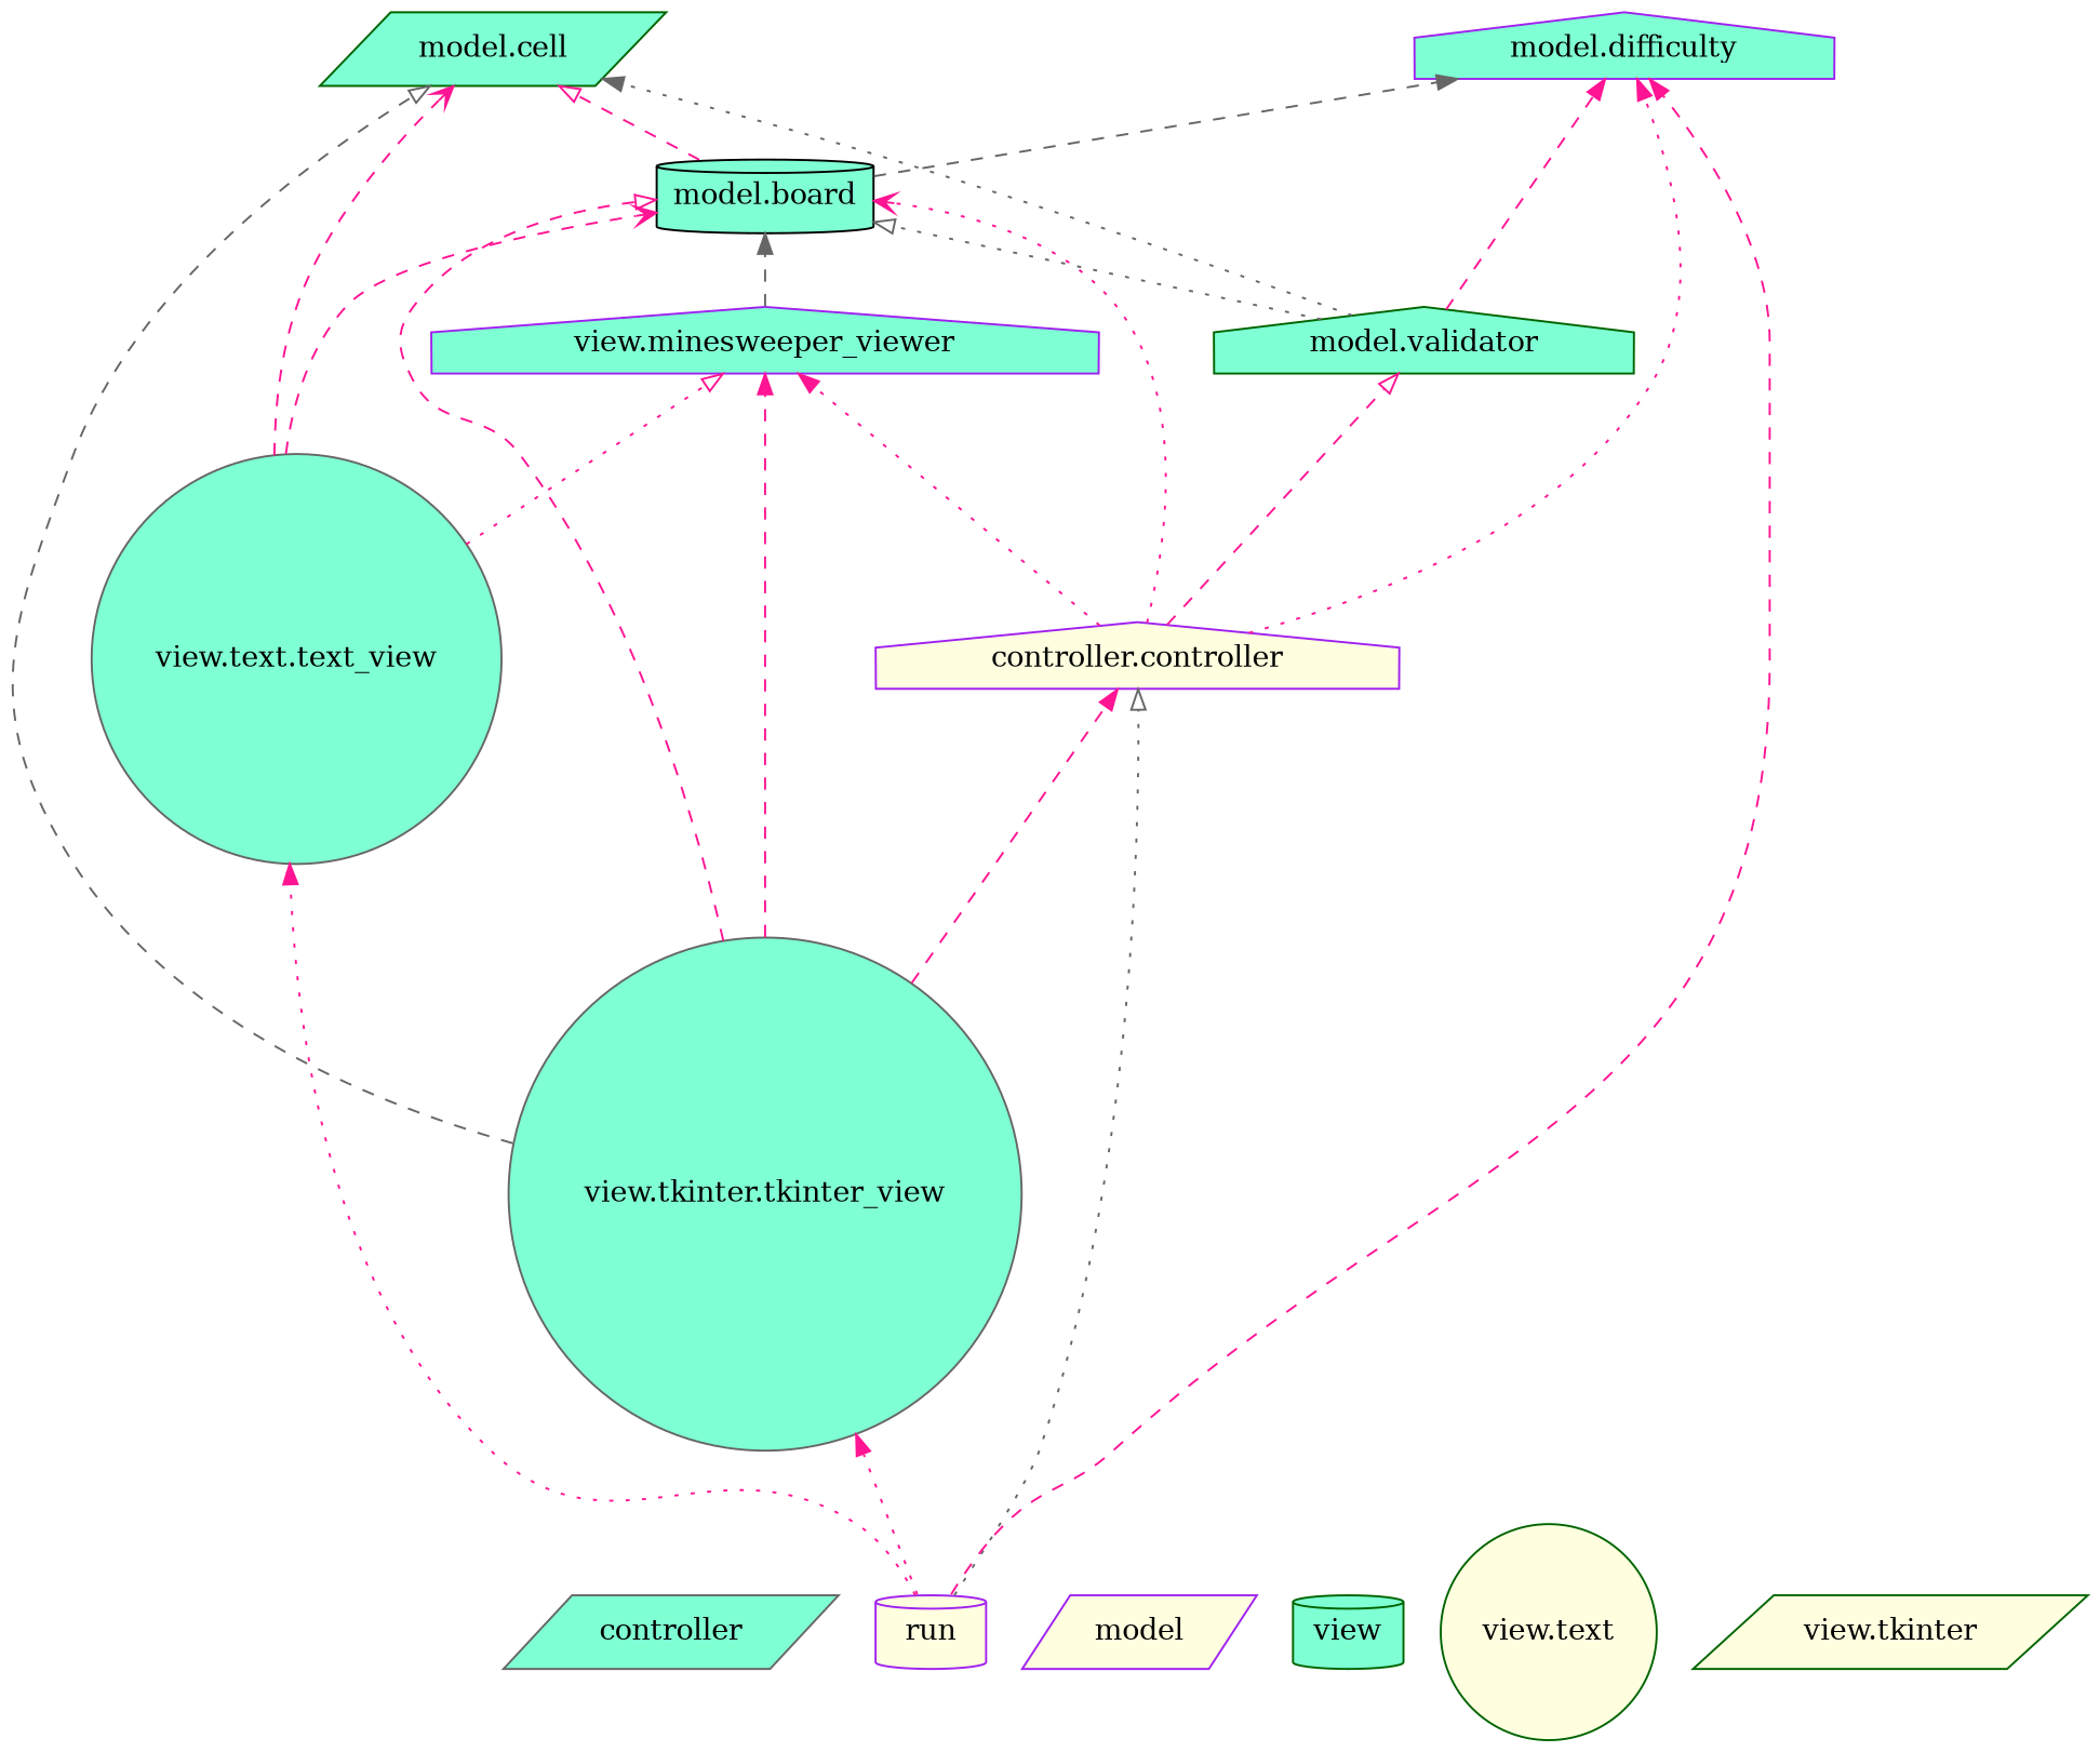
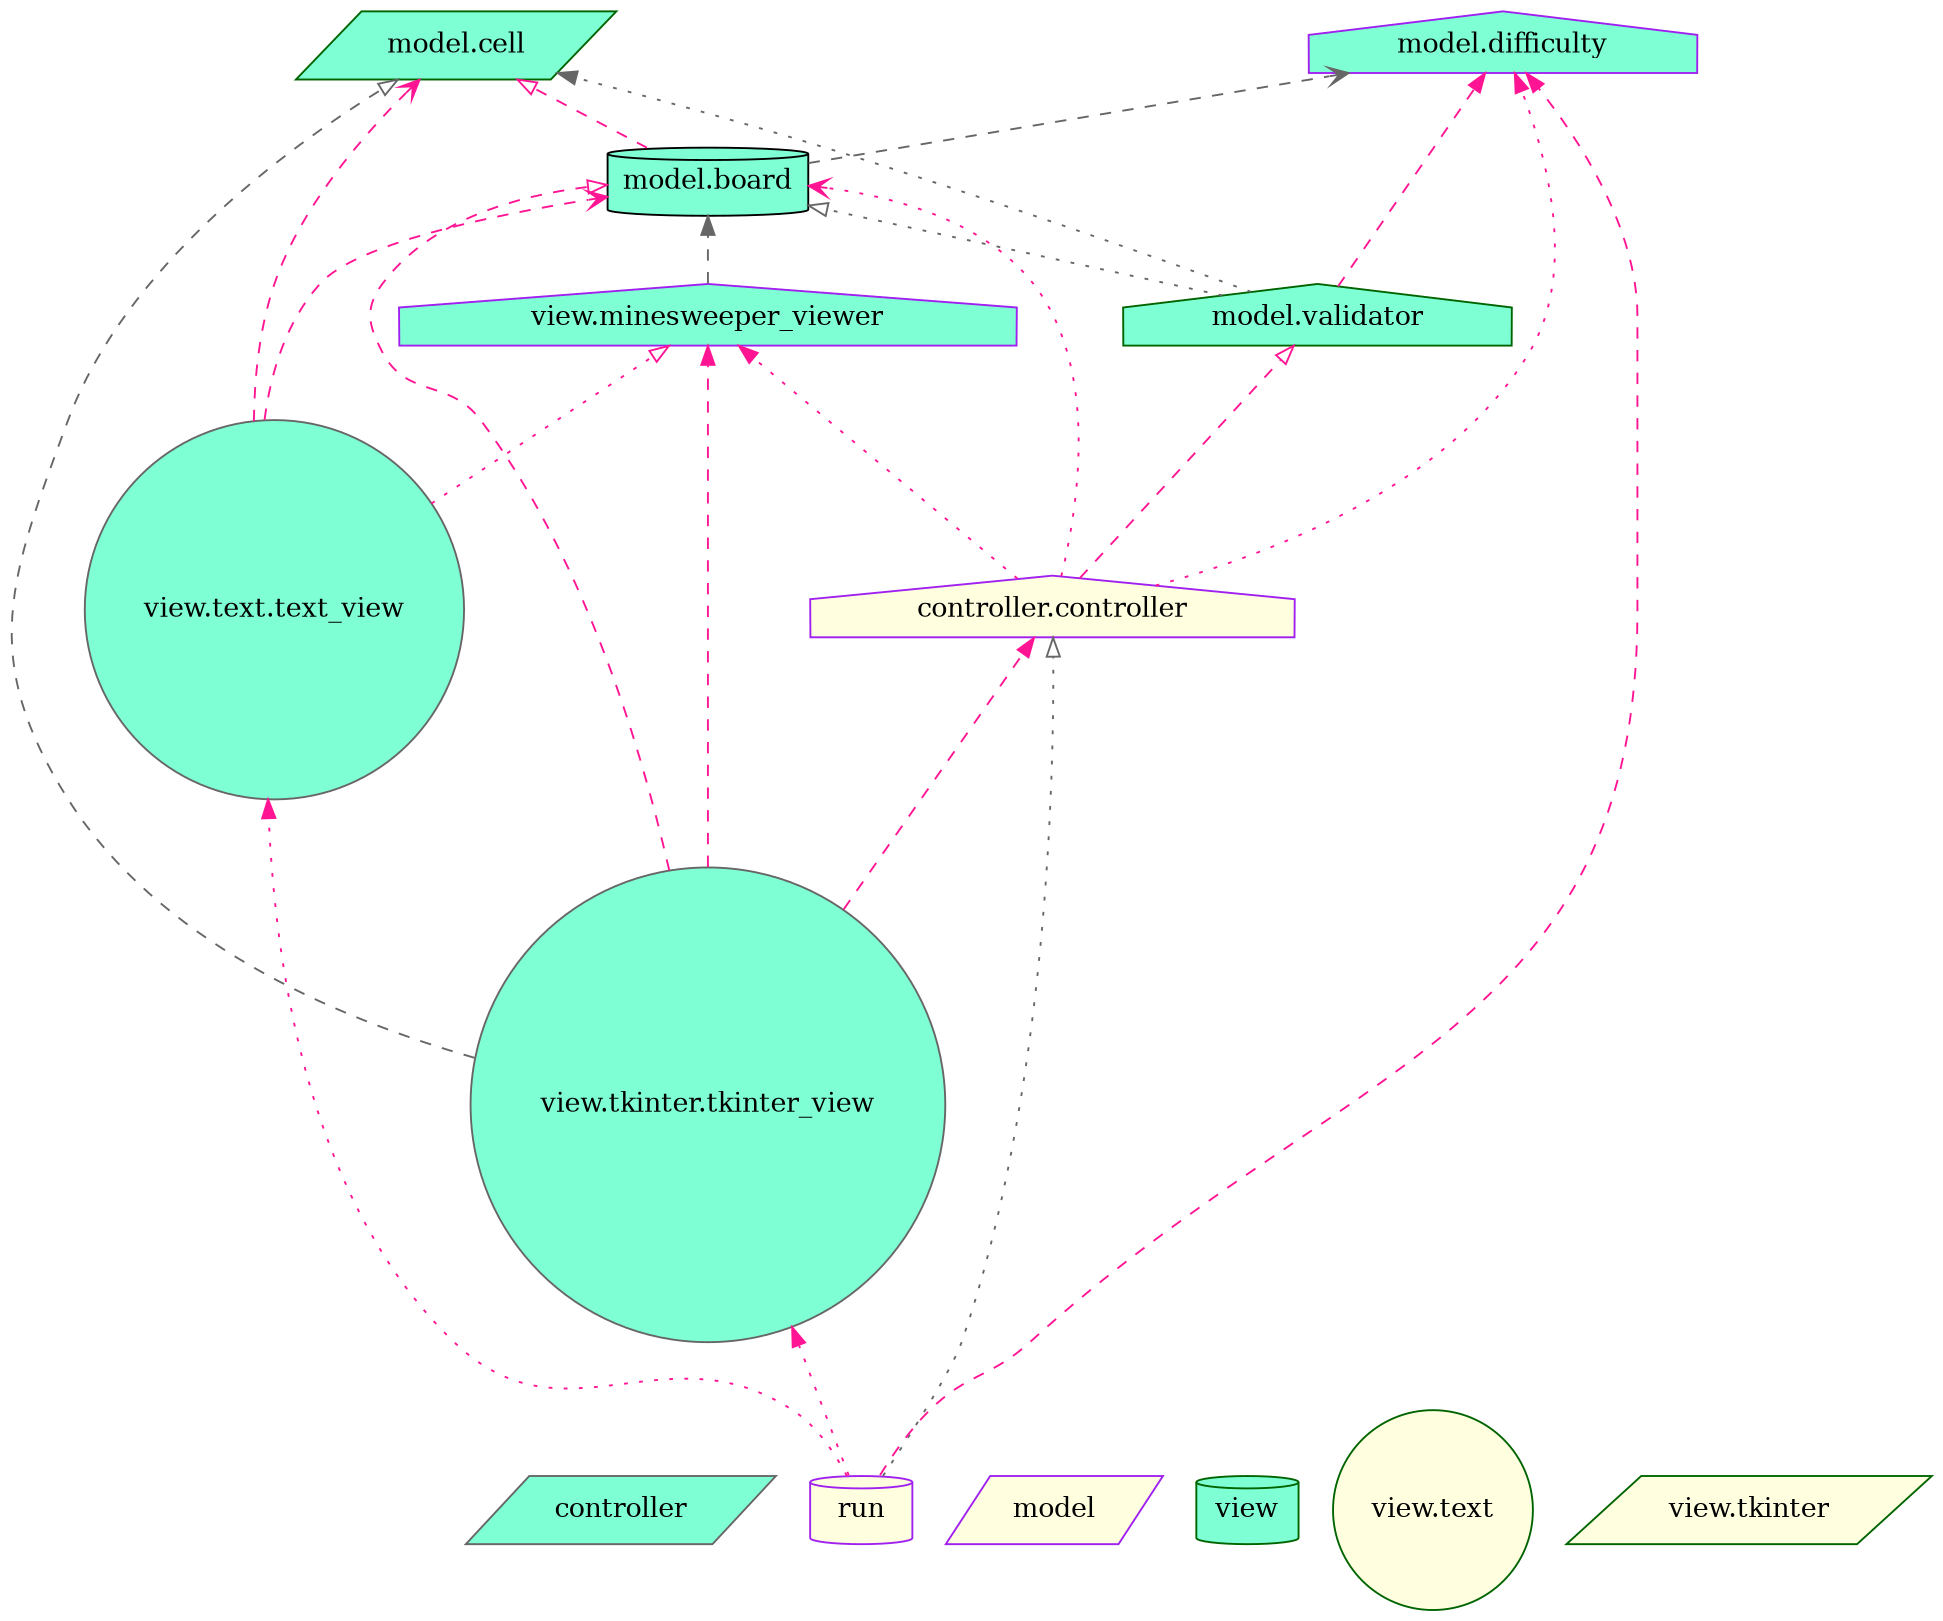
  digraph {
    rankdir=BT
    node [color=purple fillcolor=aquamarine shape=parallelogram style="solid,filled"]
    edge [arrowhead=normal arrowtail=none color=deeppink style=dashed]
    n1 [color=gray40 label=controller]
    n2 [fillcolor=lightyellow label="controller.controller" shape=house]
    n3 [color=black label="model.board" shape=cylinder]
    n4 [label="model.difficulty" shape=house]
    n5 [color=darkgreen label="model.validator" shape=house]
    n6 [label="view.minesweeper_viewer" shape=house]
    n7 [color=darkgreen label="model.cell"]
    n8 [fillcolor=lightyellow label=model]
    n9 [fillcolor=lightyellow label=run shape=cylinder]
    n10 [color=gray40 label="view.text.text_view" shape=circle]
    n11 [color=gray40 label="view.tkinter.tkinter_view" shape=circle]
    n12 [color=darkgreen label=view shape=cylinder]
    n13 [color=darkgreen fillcolor=lightyellow label="view.text" shape=circle]
    n14 [color=darkgreen fillcolor=lightyellow label="view.tkinter"]
    n2 -> n3 [arrowhead=vee style=dotted]
    n2 -> n4 [style=dotted]
    n2 -> n5 [arrowhead=onormal]
    n2 -> n6 [style=dotted]
-   n3 -> n4 [color=gray40]
+   n3 -> n4 [arrowhead=vee color=gray40]
    n3 -> n7 [arrowhead=onormal]
    n5 -> n3 [arrowhead=onormal color=gray40 style=dotted]
    n5 -> n4
    n5 -> n7 [color=gray40 style=dotted]
    n6 -> n3 [color=gray40]
    n9 -> n2 [arrowhead=onormal color=gray40 style=dotted]
    n9 -> n4
    n9 -> n10 [style=dotted]
    n9 -> n11 [style=dotted]
    n10 -> n3 [arrowhead=vee]
    n10 -> n6 [arrowhead=onormal style=dotted]
    n10 -> n7 [arrowhead=vee]
    n11 -> n2
    n11 -> n3 [arrowhead=onormal]
    n11 -> n6
    n11 -> n7 [arrowhead=onormal color=gray40]
  }
